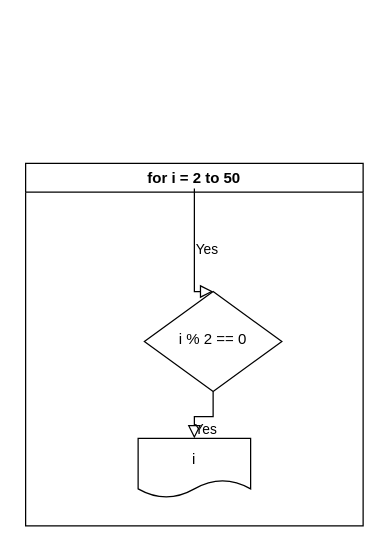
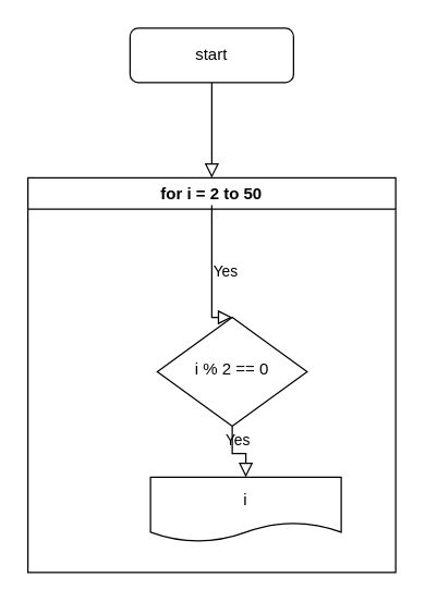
  <mxCell id="0" />
  <mxCell id="1" parent="0" />
+ <mxCell id="2" value="" style="rounded=0;html=1;jettySize=auto;orthogonalLoop=1;fontSize=11;endArrow=block;endFill=0;endSize=8;strokeWidth=1;shadow=0;labelBackgroundColor=none;edgeStyle=orthogonalEdgeStyle;entryX=0.5;entryY=0;entryDx=0;entryDy=0;" parent="1" source="3" target="4" edge="1"><mxGeometry relative="1" as="geometry"><mxPoint x="50" y="120" as="targetPoint" /></mxGeometry></mxCell>
+ <mxCell id="3" value="start" style="rounded=1;whiteSpace=wrap;html=1;fontSize=12;glass=0;strokeWidth=1;shadow=0;" parent="1" vertex="1"><mxGeometry x="95" y="20" width="120" height="40" as="geometry" /></mxCell>
  <mxCell id="4" value="for i = 2 to 50" style="swimlane;" vertex="1" parent="1"><mxGeometry x="20" y="130" width="270" height="290" as="geometry" /></mxCell>
  <mxCell id="5" value="Yes" style="edgeStyle=orthogonalEdgeStyle;rounded=0;html=1;jettySize=auto;orthogonalLoop=1;fontSize=11;endArrow=block;endFill=0;endSize=8;strokeWidth=1;shadow=0;labelBackgroundColor=none;entryX=0.5;entryY=0;entryDx=0;entryDy=0;" edge="1" parent="4" target="6"><mxGeometry y="10" relative="1" as="geometry"><mxPoint as="offset" /><mxPoint x="135" y="20" as="sourcePoint" /><mxPoint x="50" y="50" as="targetPoint" /><Array as="points"><mxPoint x="135" y="60" /><mxPoint x="135" y="60" /></Array></mxGeometry></mxCell>
  <mxCell id="6" value="i % 2 == 0" style="rhombus;whiteSpace=wrap;html=1;shadow=0;fontFamily=Helvetica;fontSize=12;align=center;strokeWidth=1;spacing=6;spacingTop=-4;" parent="4" vertex="1"><mxGeometry x="95" y="102.5" width="110" height="80" as="geometry" /></mxCell>
  <mxCell id="7" value="Yes" style="edgeStyle=orthogonalEdgeStyle;rounded=0;html=1;jettySize=auto;orthogonalLoop=1;fontSize=11;endArrow=block;endFill=0;endSize=8;strokeWidth=1;shadow=0;labelBackgroundColor=none;" parent="4" source="6" target="8" edge="1"><mxGeometry y="10" relative="1" as="geometry"><mxPoint as="offset" /><mxPoint x="225" y="110" as="targetPoint" /></mxGeometry></mxCell>
- <mxCell id="8" value="i" style="shape=document;whiteSpace=wrap;html=1;boundedLbl=1;" vertex="1" parent="4"><mxGeometry x="90" y="220" width="90" height="47.5" as="geometry" /></mxCell>
+ <mxCell id="8" value="i" style="shape=document;whiteSpace=wrap;html=1;boundedLbl=1;" vertex="1" parent="4"><mxGeometry x="90" y="220" width="140" height="47.5" as="geometry" /></mxCell>
